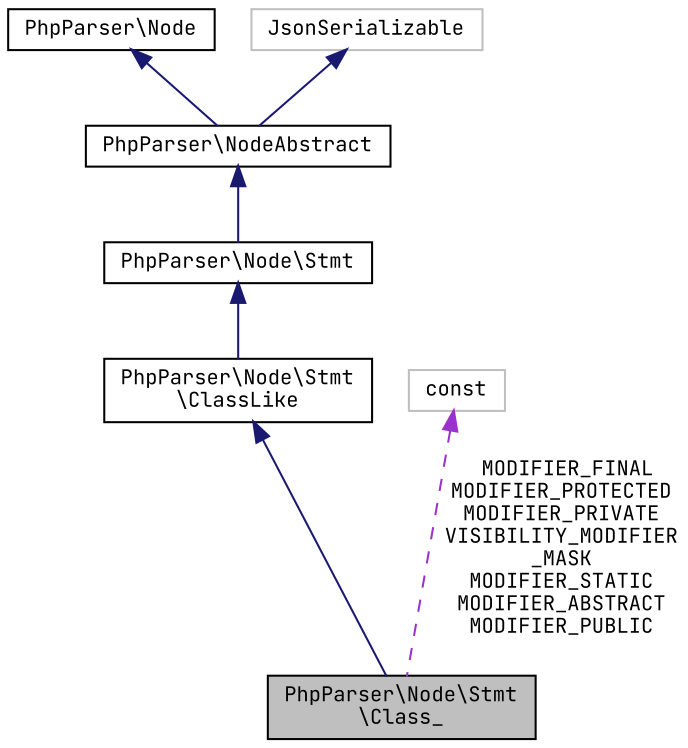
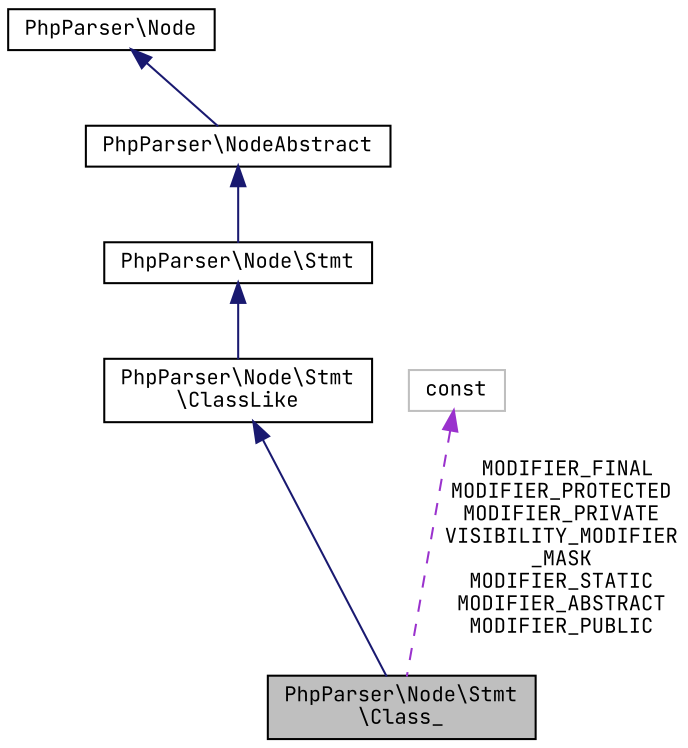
  digraph {
    fontname="JetBrains Mono"
    node [color=black fillcolor=white fontname="JetBrains Mono" fontsize=10 shape=record style=filled]
    edge [color=midnightblue dir=back fontname="JetBrains Mono" fontsize=10 labelfontname=Helvetica labelfontsize=10 style=solid]
    Node6 [fillcolor=grey75 fontcolor=black height=0.2 label="PhpParser\\Node\\Stmt\l\\Class_" width=0.4]
    Node7 [height=0.2 label="PhpParser\\Node\\Stmt\l\\ClassLike" width=0.4]
    Node8 [height=0.2 label="PhpParser\\Node\\Stmt" width=0.4]
    Node9 [height=0.2 label="PhpParser\\NodeAbstract" width=0.4]
    Node10 [height=0.2 label="PhpParser\\Node" width=0.4]
-   n6 [color=grey75 height=0.2 label=JsonSerializable width=0.4]
    n7 [color=grey75 height=0.2 label=const width=0.4]
    Node7 -> Node6
    Node8 -> Node7
    Node9 -> Node8
    Node10 -> Node9
-   n6 -> Node9
    n7 -> Node6 [color=darkorchid3 label=" MODIFIER_FINAL\nMODIFIER_PROTECTED\nMODIFIER_PRIVATE\nVISIBILITY_MODIFIER\l_MASK\nMODIFIER_STATIC\nMODIFIER_ABSTRACT\nMODIFIER_PUBLIC" style=dashed]
  }
